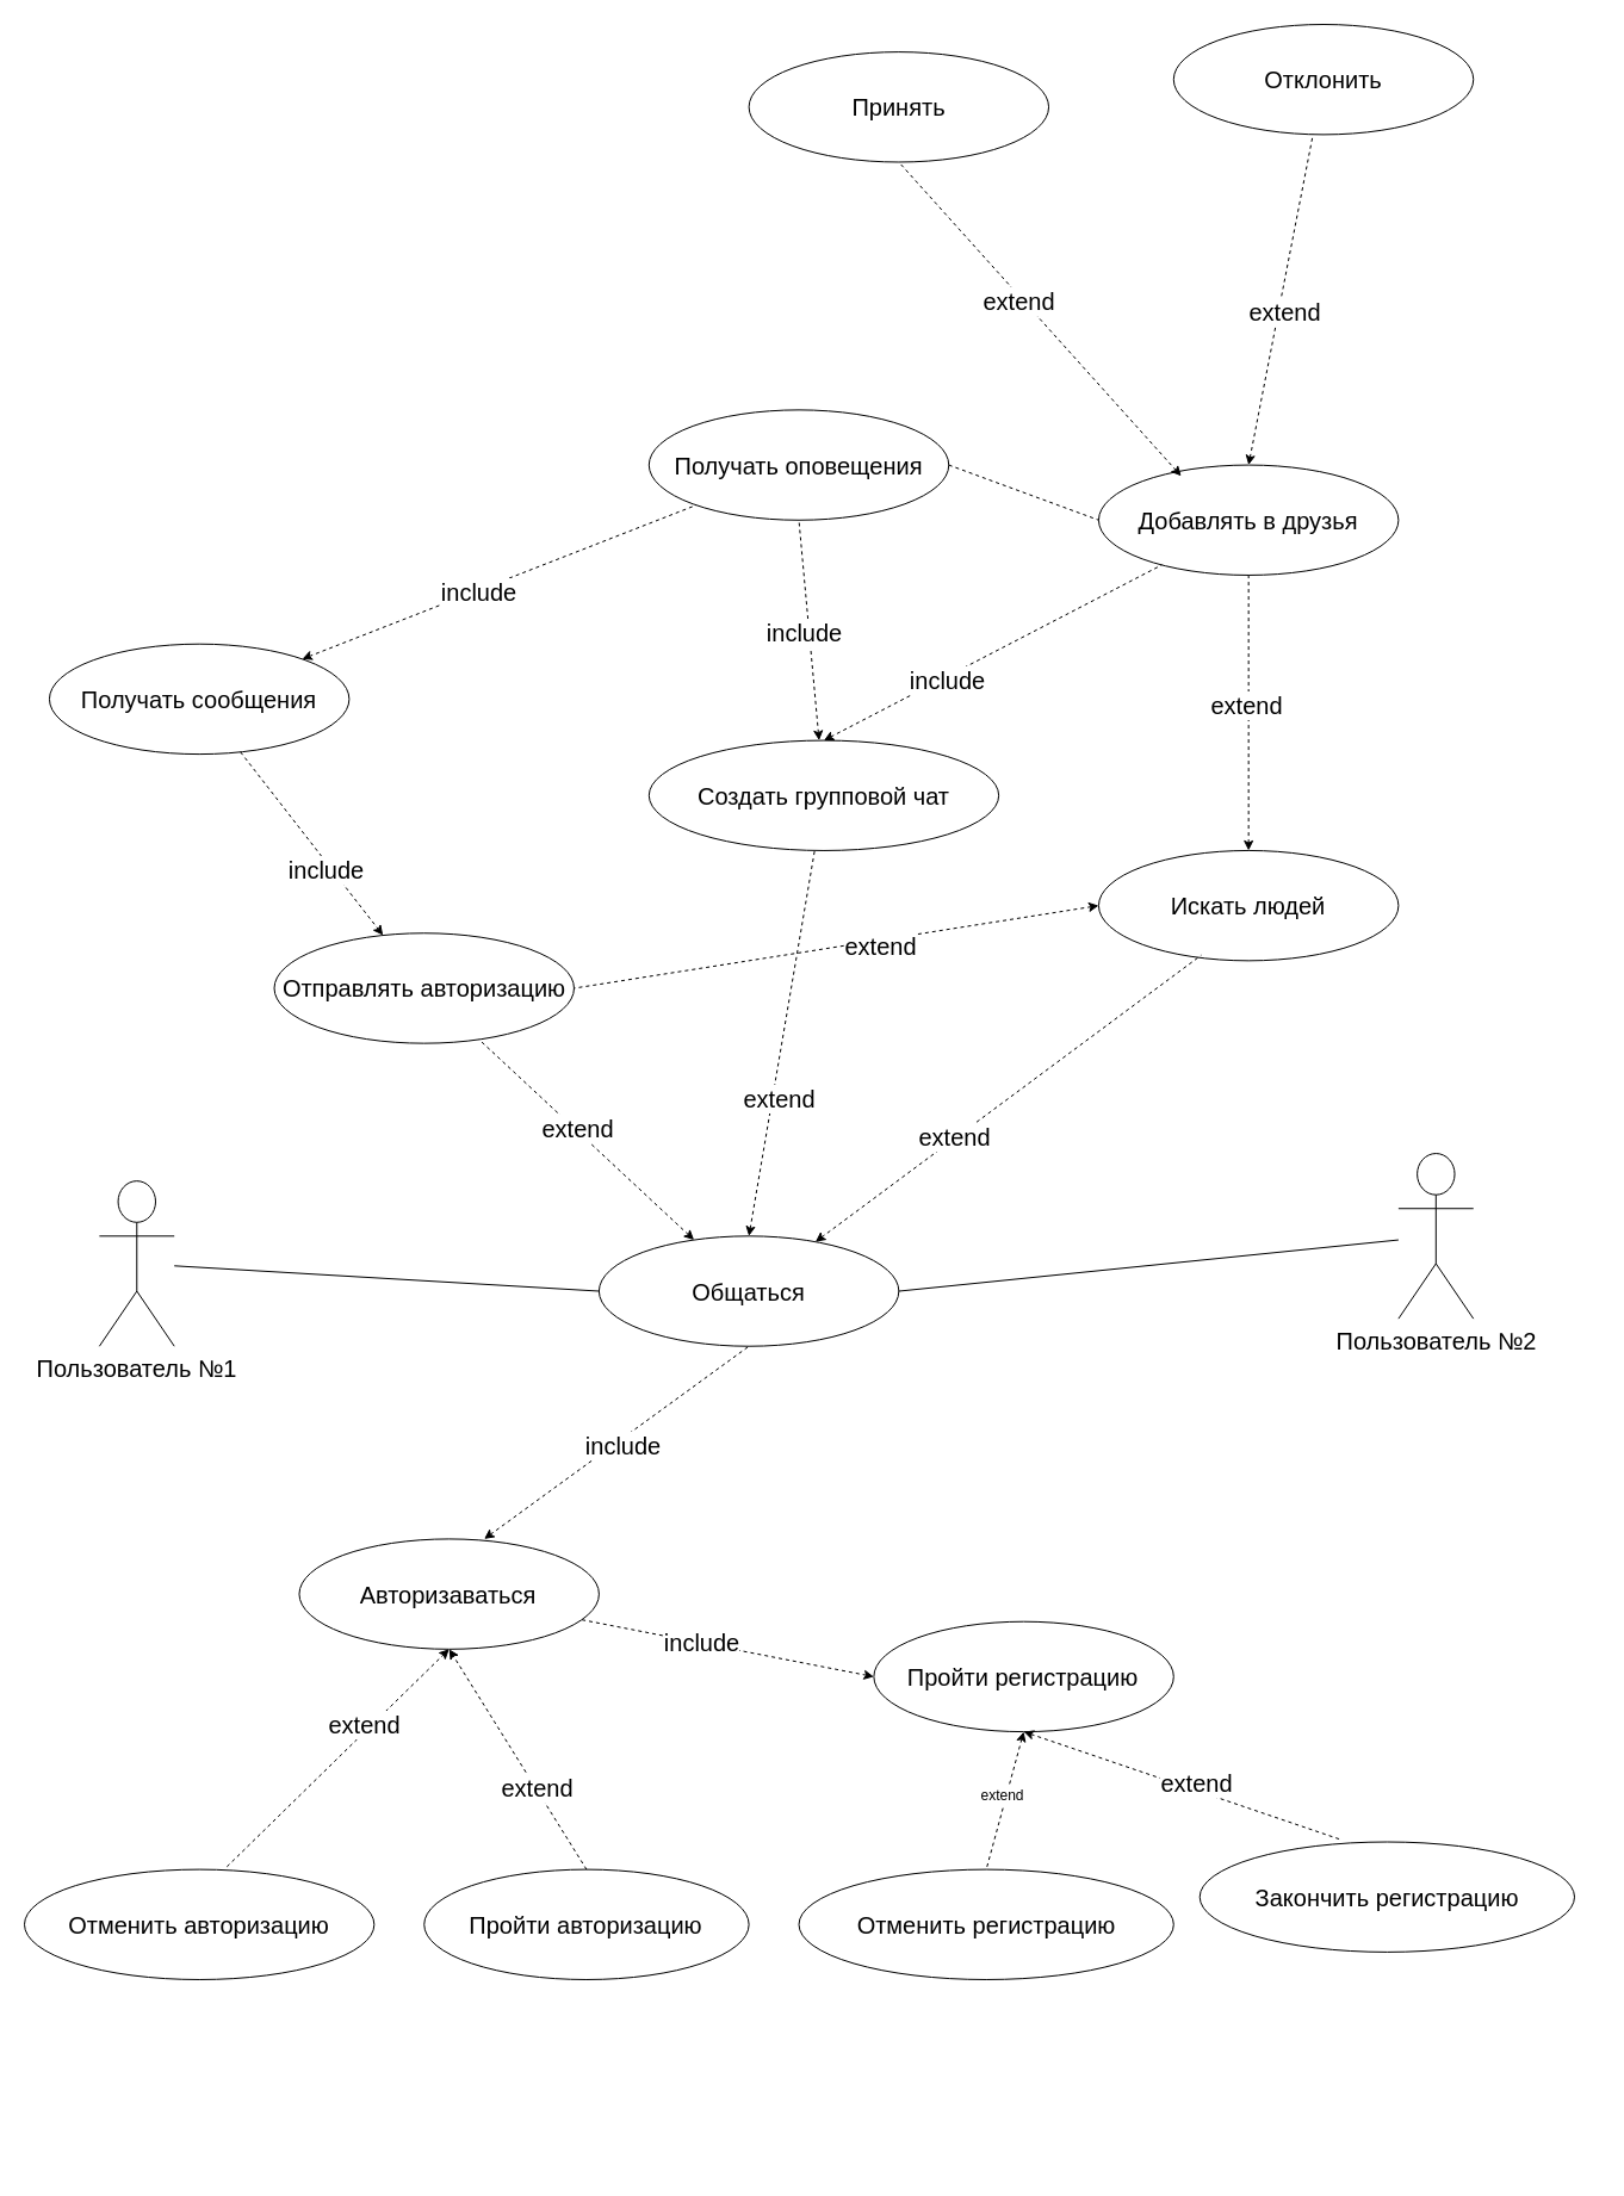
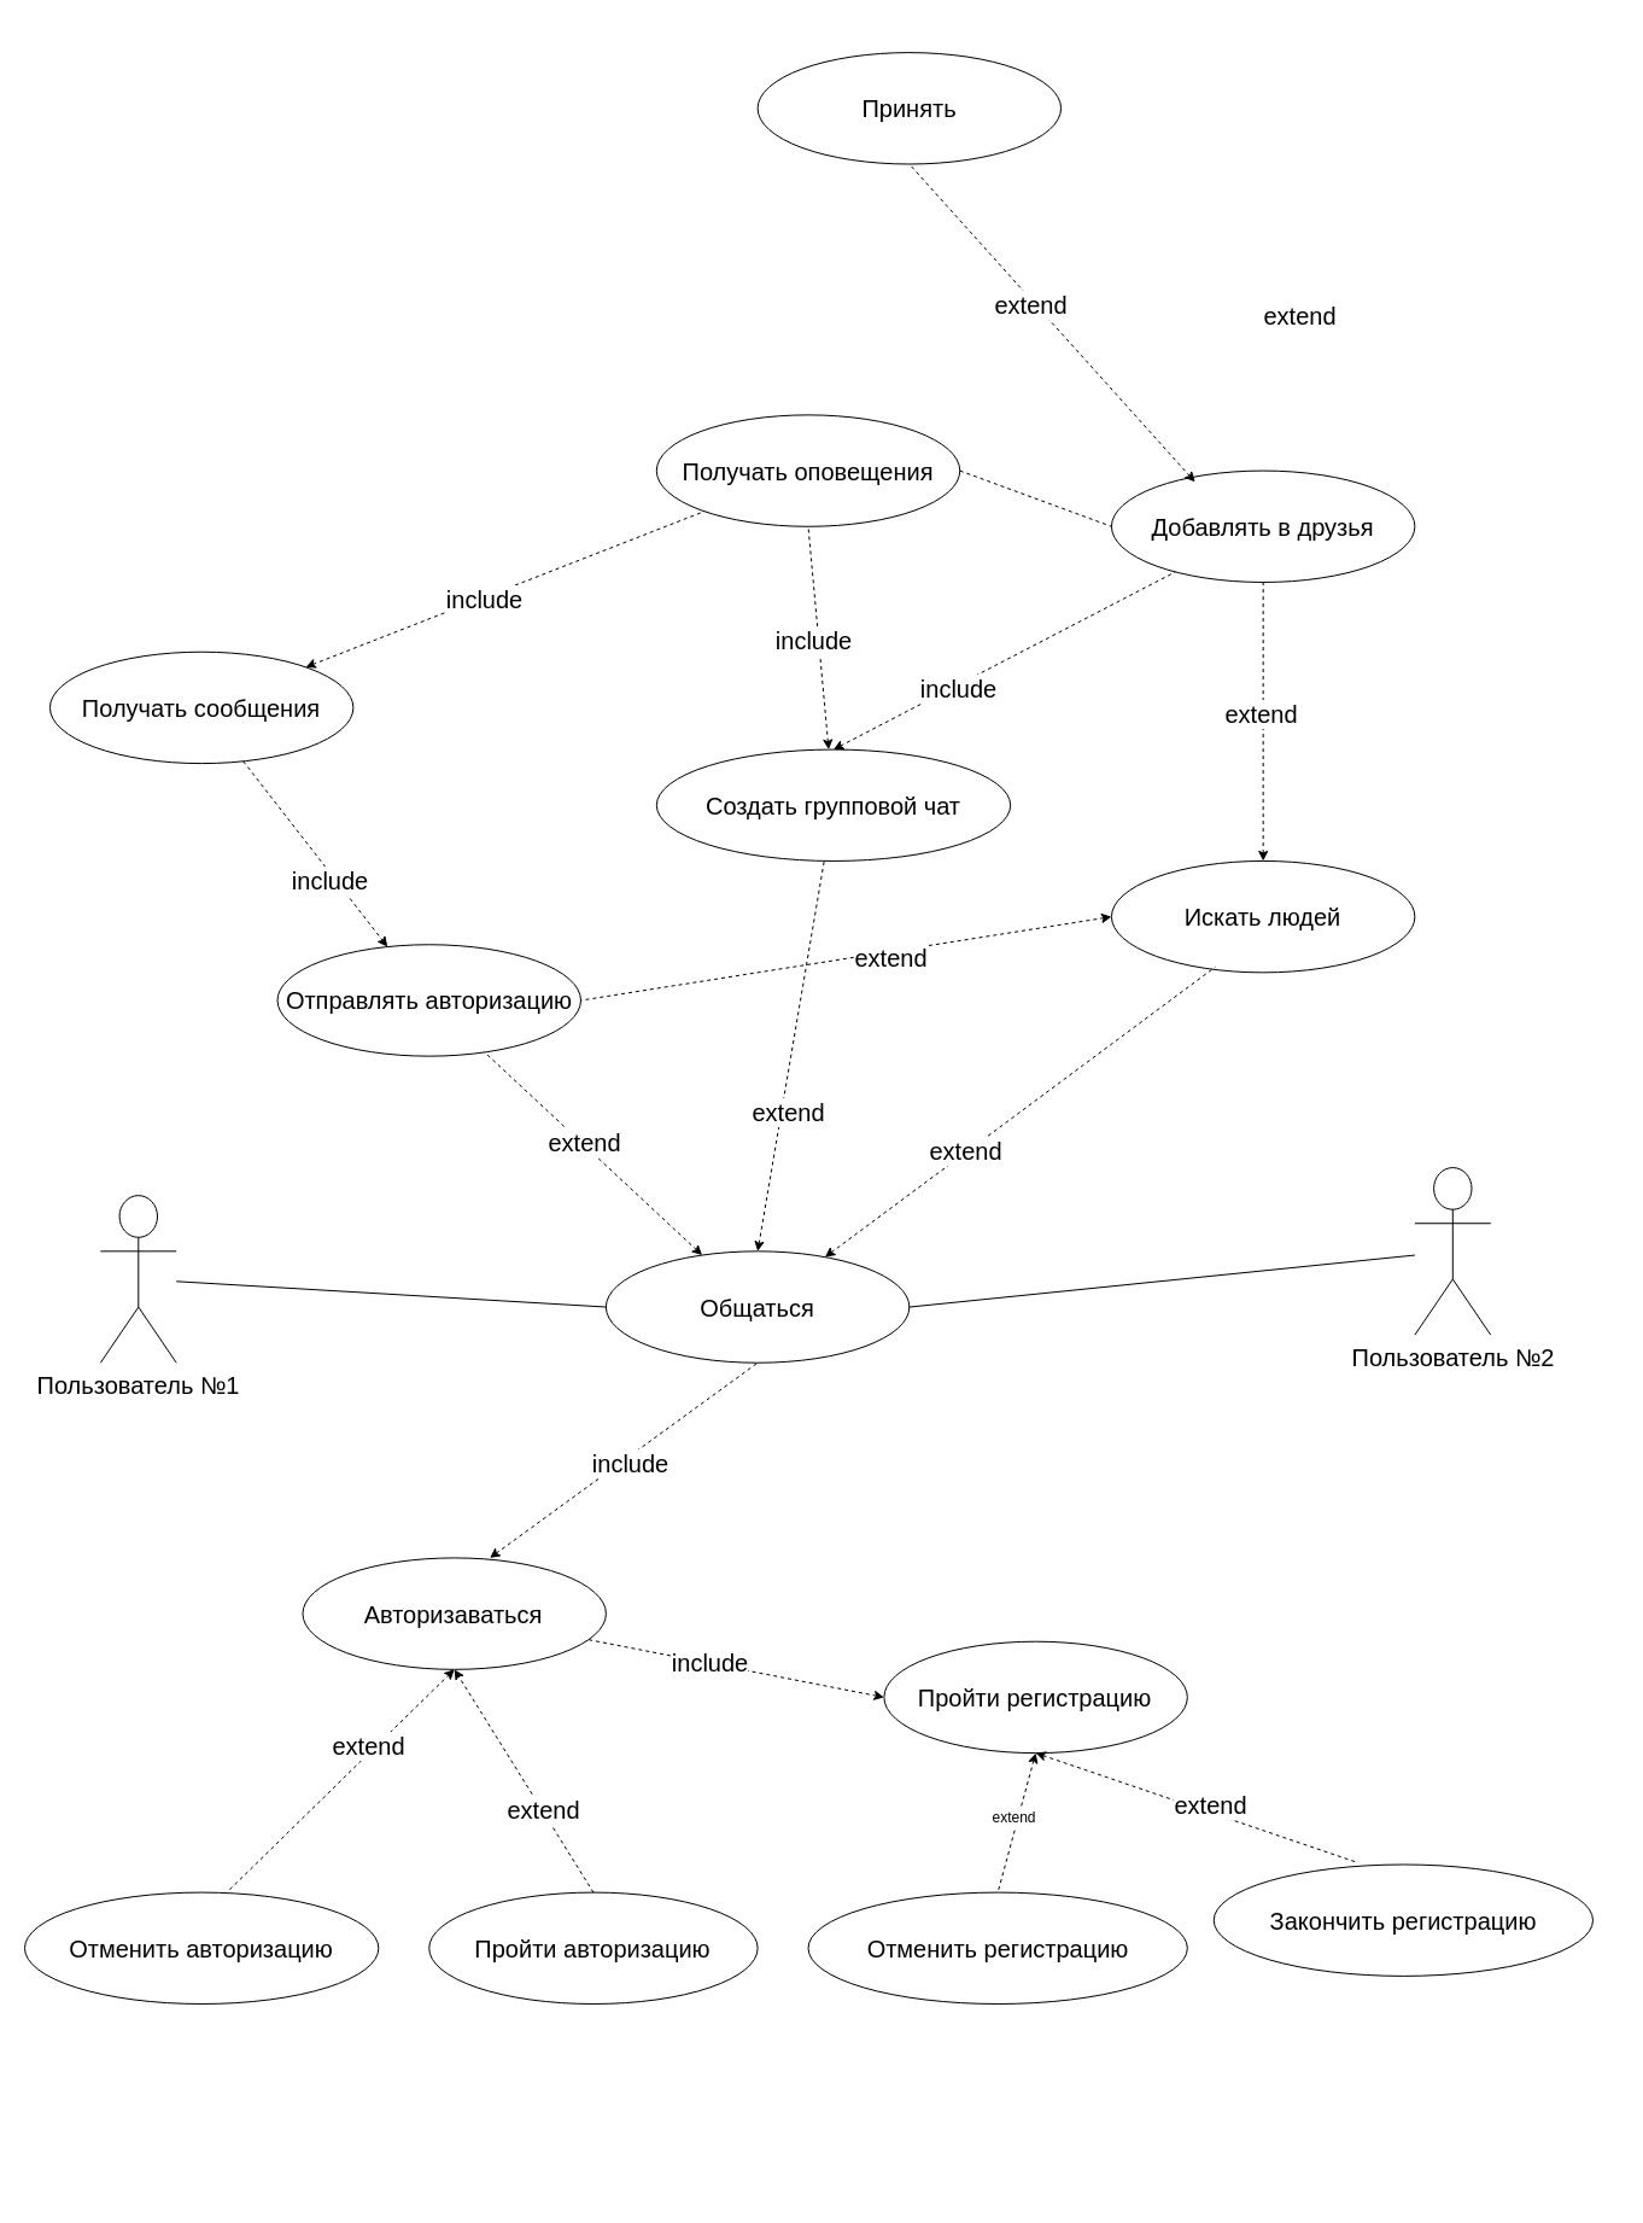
  <mxCell id="0" />
  <mxCell id="1" parent="0" />
  <mxCell id="2" value="extend" style="edgeLabel;html=1;align=center;verticalAlign=middle;resizable=0;points=[];fontSize=20;" parent="1" vertex="1" connectable="0"><mxGeometry x="30" y="1330.004" as="geometry"><mxPoint x="379" y="-517" as="offset" /></mxGeometry></mxCell>
  <mxCell id="3" value="" style="group;fontSize=20;" vertex="1" connectable="0" parent="1"><mxGeometry x="20" y="20" width="1320" height="1640" as="geometry" /></mxCell>
  <mxCell id="4" value="Пользователь №1" style="shape=umlActor;verticalLabelPosition=bottom;verticalAlign=top;outlineConnect=0;fontColor=default;html=1;labelBorderColor=none;fontSize=20;" parent="3" vertex="1"><mxGeometry x="62.857" y="970.141" width="62.857" height="138.592" as="geometry" /></mxCell>
  <mxCell id="5" value="Пользователь №2" style="shape=umlActor;verticalLabelPosition=bottom;verticalAlign=top;html=1;outlineConnect=0;fontColor=default;fontSize=20;" parent="3" vertex="1"><mxGeometry x="1152.381" y="947.042" width="62.857" height="138.592" as="geometry" /></mxCell>
  <mxCell id="6" value="Общаться" style="ellipse;whiteSpace=wrap;html=1;fontSize=20;" parent="3" vertex="1"><mxGeometry x="481.905" y="1016.338" width="251.429" height="92.394" as="geometry" /></mxCell>
  <mxCell id="7" value="Авторизаваться" style="ellipse;whiteSpace=wrap;html=1;fontSize=20;" parent="3" vertex="1"><mxGeometry x="230.476" y="1270.423" width="251.429" height="92.394" as="geometry" /></mxCell>
  <mxCell id="8" value="Пройти регистрацию" style="ellipse;whiteSpace=wrap;html=1;fontSize=20;" parent="3" vertex="1"><mxGeometry x="712.381" y="1339.718" width="251.429" height="92.394" as="geometry" /></mxCell>
  <mxCell id="9" value="Создать групповой чат" style="ellipse;whiteSpace=wrap;html=1;fontSize=20;" parent="3" vertex="1"><mxGeometry x="523.81" y="600.563" width="293.333" height="92.394" as="geometry" /></mxCell>
  <mxCell id="10" value="Искать людей" style="ellipse;whiteSpace=wrap;html=1;fontSize=20;" parent="3" vertex="1"><mxGeometry x="900.952" y="692.958" width="251.429" height="92.394" as="geometry" /></mxCell>
  <mxCell id="11" value="Отправлять авторизацию" style="ellipse;whiteSpace=wrap;html=1;fontSize=20;" parent="3" vertex="1"><mxGeometry x="209.524" y="762.254" width="251.429" height="92.394" as="geometry" /></mxCell>
  <mxCell id="12" value="Получать сообщения" style="ellipse;whiteSpace=wrap;html=1;fontSize=20;" parent="3" vertex="1"><mxGeometry x="20.952" y="519.718" width="251.429" height="92.394" as="geometry" /></mxCell>
  <mxCell id="13" value="Получать оповещения" style="ellipse;whiteSpace=wrap;html=1;fontSize=20;" parent="3" vertex="1"><mxGeometry x="523.81" y="323.38" width="251.429" height="92.394" as="geometry" /></mxCell>
  <mxCell id="14" value="Добавлять в друзья" style="ellipse;whiteSpace=wrap;html=1;fontSize=20;" parent="3" vertex="1"><mxGeometry x="900.952" y="369.577" width="251.429" height="92.394" as="geometry" /></mxCell>
  <mxCell id="15" value="Принять" style="ellipse;whiteSpace=wrap;html=1;fontSize=20;" parent="3" vertex="1"><mxGeometry x="607.619" y="23.099" width="251.429" height="92.394" as="geometry" /></mxCell>
- <mxCell id="16" value="Отклонить" style="ellipse;whiteSpace=wrap;html=1;fontSize=20;" parent="3" vertex="1"><mxGeometry x="963.81" width="251.429" height="92.394" as="geometry" /></mxCell>
  <mxCell id="17" value="Отменить авторизацию" style="ellipse;whiteSpace=wrap;html=1;fontSize=20;" parent="3" vertex="1"><mxGeometry y="1547.606" width="293.333" height="92.394" as="geometry" /></mxCell>
  <mxCell id="18" value="Пройти авторизацию" style="ellipse;whiteSpace=wrap;html=1;fontSize=20;" parent="3" vertex="1"><mxGeometry x="335.238" y="1547.606" width="272.381" height="92.394" as="geometry" /></mxCell>
  <mxCell id="19" value="Отменить регистрацию" style="ellipse;whiteSpace=wrap;html=1;fontSize=20;" parent="3" vertex="1"><mxGeometry x="649.524" y="1547.606" width="314.286" height="92.394" as="geometry" /></mxCell>
  <mxCell id="20" value="Закончить регистрацию" style="ellipse;whiteSpace=wrap;html=1;fontSize=20;" parent="3" vertex="1"><mxGeometry x="985.714" y="1524.507" width="314.286" height="92.394" as="geometry" /></mxCell>
  <mxCell id="21" value="" style="endArrow=none;dashed=1;html=1;rounded=0;exitX=0.617;exitY=0;exitDx=0;exitDy=0;exitPerimeter=0;entryX=0.5;entryY=1;entryDx=0;entryDy=0;startArrow=classic;startFill=1;fontSize=20;" parent="3" source="7" target="6" edge="1"><mxGeometry width="50" height="50" relative="1" as="geometry"><mxPoint x="607.619" y="1154.93" as="sourcePoint" /><mxPoint x="712.381" y="1039.437" as="targetPoint" /></mxGeometry></mxCell>
  <mxCell id="22" value="" style="endArrow=classic;dashed=1;html=1;rounded=0;exitX=0.5;exitY=0;exitDx=0;exitDy=0;entryX=0.5;entryY=1;entryDx=0;entryDy=0;startArrow=none;startFill=0;endFill=1;fontSize=20;" parent="3" source="18" target="7" edge="1"><mxGeometry width="50" height="50" relative="1" as="geometry"><mxPoint x="427.512" y="1316.62" as="sourcePoint" /><mxPoint x="649.524" y="1154.93" as="targetPoint" /></mxGeometry></mxCell>
  <mxCell id="23" value="" style="endArrow=none;dashed=1;html=1;rounded=0;exitX=0.5;exitY=1;exitDx=0;exitDy=0;entryX=0.5;entryY=0;entryDx=0;entryDy=0;startArrow=classic;startFill=1;fontSize=20;" parent="3" source="8" target="19" edge="1"><mxGeometry width="50" height="50" relative="1" as="geometry"><mxPoint x="448.465" y="1339.718" as="sourcePoint" /><mxPoint x="670.476" y="1178.028" as="targetPoint" /></mxGeometry></mxCell>
  <mxCell id="24" value="" style="endArrow=none;dashed=1;html=1;rounded=0;exitX=0.5;exitY=1;exitDx=0;exitDy=0;entryX=0.373;entryY=-0.025;entryDx=0;entryDy=0;entryPerimeter=0;startArrow=classic;startFill=1;fontSize=20;" parent="3" source="8" target="20" edge="1"><mxGeometry width="50" height="50" relative="1" as="geometry"><mxPoint x="469.417" y="1362.817" as="sourcePoint" /><mxPoint x="691.429" y="1201.127" as="targetPoint" /></mxGeometry></mxCell>
  <mxCell id="25" value="" style="endArrow=none;dashed=1;html=1;rounded=0;exitX=0;exitY=0.5;exitDx=0;exitDy=0;startArrow=classic;startFill=1;fontSize=20;" parent="3" source="8" target="7" edge="1"><mxGeometry width="50" height="50" relative="1" as="geometry"><mxPoint x="490.37" y="1385.915" as="sourcePoint" /><mxPoint x="712.381" y="1224.225" as="targetPoint" /></mxGeometry></mxCell>
  <mxCell id="26" value="include" style="edgeLabel;html=1;align=center;verticalAlign=middle;resizable=0;points=[];fontSize=20;" parent="25" vertex="1" connectable="0"><mxGeometry x="0.182" y="-1" relative="1" as="geometry"><mxPoint as="offset" /></mxGeometry></mxCell>
  <mxCell id="27" value="" style="endArrow=none;dashed=1;html=1;rounded=0;entryX=0.342;entryY=0.95;entryDx=0;entryDy=0;entryPerimeter=0;startArrow=classic;startFill=1;fontSize=20;" parent="3" source="6" target="10" edge="1"><mxGeometry width="50" height="50" relative="1" as="geometry"><mxPoint x="511.322" y="1409.014" as="sourcePoint" /><mxPoint x="733.333" y="1247.324" as="targetPoint" /></mxGeometry></mxCell>
  <mxCell id="28" value="" style="endArrow=none;dashed=1;html=1;rounded=0;startArrow=classic;startFill=1;fontSize=20;" parent="3" source="6" target="11" edge="1"><mxGeometry width="50" height="50" relative="1" as="geometry"><mxPoint x="532.274" y="1432.113" as="sourcePoint" /><mxPoint x="754.286" y="1270.423" as="targetPoint" /></mxGeometry></mxCell>
  <mxCell id="29" value="" style="endArrow=classic;dashed=1;html=1;rounded=0;startArrow=none;startFill=0;endFill=1;fontSize=20;" parent="3" source="12" target="11" edge="1"><mxGeometry width="50" height="50" relative="1" as="geometry"><mxPoint x="553.227" y="1455.211" as="sourcePoint" /><mxPoint x="356.19" y="808.451" as="targetPoint" /></mxGeometry></mxCell>
  <mxCell id="30" value="" style="endArrow=none;dashed=1;html=1;rounded=0;exitX=0.5;exitY=0;exitDx=0;exitDy=0;startArrow=classic;startFill=1;fontSize=20;" parent="3" source="6" target="9" edge="1"><mxGeometry width="50" height="50" relative="1" as="geometry"><mxPoint x="574.179" y="1478.31" as="sourcePoint" /><mxPoint x="796.19" y="1316.62" as="targetPoint" /></mxGeometry></mxCell>
  <mxCell id="31" value="" style="endArrow=none;dashed=1;html=1;rounded=0;exitX=0;exitY=0.5;exitDx=0;exitDy=0;entryX=1;entryY=0.5;entryDx=0;entryDy=0;startArrow=classic;startFill=1;fontSize=20;" parent="3" source="10" target="11" edge="1"><mxGeometry width="50" height="50" relative="1" as="geometry"><mxPoint x="595.131" y="1501.408" as="sourcePoint" /><mxPoint x="817.143" y="1339.718" as="targetPoint" /></mxGeometry></mxCell>
  <mxCell id="32" value="" style="endArrow=none;dashed=1;html=1;rounded=0;endFill=0;startArrow=classic;startFill=1;fontSize=20;" parent="3" source="12" target="13" edge="1"><mxGeometry width="50" height="50" relative="1" as="geometry"><mxPoint x="360.423" y="346.479" as="sourcePoint" /><mxPoint x="582.434" y="184.789" as="targetPoint" /></mxGeometry></mxCell>
  <mxCell id="33" value="" style="endArrow=none;dashed=1;html=1;rounded=0;entryX=0.5;entryY=1;entryDx=0;entryDy=0;startArrow=classic;startFill=1;fontSize=20;" parent="3" source="9" target="13" edge="1"><mxGeometry width="50" height="50" relative="1" as="geometry"><mxPoint x="253.861" y="555.402" as="sourcePoint" /><mxPoint x="584.316" y="426.317" as="targetPoint" /></mxGeometry></mxCell>
  <mxCell id="34" value="" style="endArrow=none;dashed=1;html=1;rounded=0;exitX=0.5;exitY=0;exitDx=0;exitDy=0;startArrow=classic;startFill=1;fontSize=20;" parent="3" source="9" target="14" edge="1"><mxGeometry width="50" height="50" relative="1" as="geometry"><mxPoint x="274.813" y="578.5" as="sourcePoint" /><mxPoint x="605.268" y="449.415" as="targetPoint" /></mxGeometry></mxCell>
  <mxCell id="35" value="" style="endArrow=none;dashed=1;html=1;rounded=0;entryX=0.5;entryY=1;entryDx=0;entryDy=0;startArrow=classic;startFill=1;fontSize=20;" parent="3" source="10" target="14" edge="1"><mxGeometry width="50" height="50" relative="1" as="geometry"><mxPoint x="295.765" y="601.599" as="sourcePoint" /><mxPoint x="626.221" y="472.514" as="targetPoint" /></mxGeometry></mxCell>
  <mxCell id="36" value="" style="endArrow=none;dashed=1;html=1;rounded=0;entryX=0.5;entryY=1;entryDx=0;entryDy=0;exitX=0.275;exitY=0.1;exitDx=0;exitDy=0;exitPerimeter=0;startArrow=classic;startFill=1;fontSize=20;" parent="3" source="14" target="15" edge="1"><mxGeometry width="50" height="50" relative="1" as="geometry"><mxPoint x="316.718" y="624.697" as="sourcePoint" /><mxPoint x="647.173" y="495.613" as="targetPoint" /></mxGeometry></mxCell>
  <mxCell id="37" value="extend" style="edgeLabel;html=1;align=center;verticalAlign=middle;resizable=0;points=[];fontSize=20;" vertex="1" connectable="0" parent="36"><mxGeometry x="0.137" y="3" relative="1" as="geometry"><mxPoint as="offset" /></mxGeometry></mxCell>
- <mxCell id="38" value="" style="endArrow=none;dashed=1;html=1;rounded=0;exitX=0.5;exitY=0;exitDx=0;exitDy=0;startArrow=classic;startFill=1;fontSize=20;" parent="3" source="14" target="16" edge="1"><mxGeometry width="50" height="50" relative="1" as="geometry"><mxPoint x="337.67" y="647.796" as="sourcePoint" /><mxPoint x="668.126" y="518.711" as="targetPoint" /></mxGeometry></mxCell>
  <mxCell id="39" value="extend" style="edgeLabel;html=1;align=center;verticalAlign=middle;resizable=0;points=[];fontSize=20;" parent="3" vertex="1" connectable="0"><mxGeometry x="429.998" y="1478.065" as="geometry" /></mxCell>
  <mxCell id="40" value="extend" style="edgeLabel;html=1;align=center;verticalAlign=middle;resizable=0;points=[];fontSize=20;" parent="3" vertex="1" connectable="0"><mxGeometry x="806.671" y="240.004" as="geometry"><mxPoint x="250" as="offset" /></mxGeometry></mxCell>
  <mxCell id="41" value="extend" style="edgeLabel;html=1;align=center;verticalAlign=middle;resizable=0;points=[];fontSize=20;" parent="3" vertex="1" connectable="0"><mxGeometry x="650.004" y="1490.002" as="geometry"><mxPoint x="332" y="-16" as="offset" /></mxGeometry></mxCell>
  <mxCell id="42" value="extend" style="edgeLabel;html=1;align=center;verticalAlign=middle;resizable=0;points=[];fontSize=20;" parent="3" vertex="1" connectable="0"><mxGeometry x="969.996" y="840.001" as="geometry"><mxPoint x="55" y="-270" as="offset" /></mxGeometry></mxCell>
  <mxCell id="43" value="extend" style="edgeLabel;html=1;align=center;verticalAlign=middle;resizable=0;points=[];fontSize=20;" parent="3" vertex="1" connectable="0"><mxGeometry x="340.001" y="1210.005" as="geometry"><mxPoint x="377" y="-438" as="offset" /></mxGeometry></mxCell>
  <mxCell id="44" value="extend" style="edgeLabel;html=1;align=center;verticalAlign=middle;resizable=0;points=[];fontSize=20;" parent="3" vertex="1" connectable="0"><mxGeometry x="410.003" y="1478.064" as="geometry"><mxPoint x="222" y="-578" as="offset" /></mxGeometry></mxCell>
  <mxCell id="45" value="extend" style="edgeLabel;html=1;align=center;verticalAlign=middle;resizable=0;points=[];fontSize=12;" parent="3" vertex="1" connectable="0"><mxGeometry x="628.566" y="1799.995" as="geometry"><mxPoint x="191" y="-314" as="offset" /></mxGeometry></mxCell>
  <mxCell id="46" value="extend" style="edgeLabel;html=1;align=center;verticalAlign=middle;resizable=0;points=[];fontSize=20;" parent="3" vertex="1" connectable="0"><mxGeometry x="650.0" y="1316.628" as="geometry"><mxPoint x="129" y="-384" as="offset" /></mxGeometry></mxCell>
  <mxCell id="47" value="include" style="edgeLabel;html=1;align=center;verticalAlign=middle;resizable=0;points=[];fontSize=20;" parent="3" vertex="1" connectable="0"><mxGeometry x="550.003" y="1270.42" as="geometry"><mxPoint x="-49" y="-79" as="offset" /></mxGeometry></mxCell>
  <mxCell id="48" value="include" style="edgeLabel;html=1;align=center;verticalAlign=middle;resizable=0;points=[];fontSize=20;" parent="3" vertex="1" connectable="0"><mxGeometry x="559.005" y="785.349" as="geometry"><mxPoint x="-179" y="-310" as="offset" /></mxGeometry></mxCell>
  <mxCell id="49" value="include" style="edgeLabel;html=1;align=center;verticalAlign=middle;resizable=0;points=[];fontSize=20;" parent="3" vertex="1" connectable="0"><mxGeometry x="377.139" y="1130.002" as="geometry"><mxPoint x="-125" y="-422" as="offset" /></mxGeometry></mxCell>
  <mxCell id="50" value="include" style="edgeLabel;html=1;align=center;verticalAlign=middle;resizable=0;points=[];fontSize=20;" parent="3" vertex="1" connectable="0"><mxGeometry x="650.001" y="709.997" as="geometry"><mxPoint x="123" y="-160" as="offset" /></mxGeometry></mxCell>
  <mxCell id="51" value="include" style="edgeLabel;html=1;align=center;verticalAlign=middle;resizable=0;points=[];fontSize=20;" parent="3" vertex="1" connectable="0"><mxGeometry x="530.003" y="669.997" as="geometry"><mxPoint x="123" y="-160" as="offset" /></mxGeometry></mxCell>
  <mxCell id="52" value="extend" style="edgeLabel;html=1;align=center;verticalAlign=middle;resizable=0;points=[];fontSize=20;" parent="3" vertex="1" connectable="0"><mxGeometry x="272.378" y="1239.999" as="geometry"><mxPoint x="191" y="-314" as="offset" /></mxGeometry></mxCell>
  <mxCell id="53" value="" style="endArrow=none;dashed=1;html=1;rounded=0;exitX=1;exitY=0.5;exitDx=0;exitDy=0;entryX=0;entryY=0.5;entryDx=0;entryDy=0;fontSize=20;" parent="3" source="13" target="14" edge="1"><mxGeometry width="50" height="50" relative="1" as="geometry"><mxPoint x="691.429" y="623.662" as="sourcePoint" /><mxPoint x="974.954" y="476.571" as="targetPoint" /></mxGeometry></mxCell>
  <mxCell id="54" value="" style="endArrow=classic;dashed=1;html=1;rounded=0;exitX=0.579;exitY=-0.025;exitDx=0;exitDy=0;exitPerimeter=0;entryX=0.5;entryY=1;entryDx=0;entryDy=0;startArrow=none;startFill=0;endFill=1;fontSize=20;" parent="3" source="17" target="7" edge="1"><mxGeometry width="50" height="50" relative="1" as="geometry"><mxPoint x="406.56" y="1293.521" as="sourcePoint" /><mxPoint x="628.571" y="1131.831" as="targetPoint" /></mxGeometry></mxCell>
  <mxCell id="55" value="extend" style="edgeLabel;html=1;align=center;verticalAlign=middle;resizable=0;points=[];fontSize=20;" parent="54" vertex="1" connectable="0"><mxGeometry x="0.552" y="-4" relative="1" as="geometry"><mxPoint x="-32" y="19" as="offset" /></mxGeometry></mxCell>
  <mxCell id="56" value="" style="endArrow=none;html=1;rounded=0;entryX=0;entryY=0.5;entryDx=0;entryDy=0;fontSize=20;" parent="3" source="4" target="6" edge="1"><mxGeometry width="50" height="50" relative="1" as="geometry"><mxPoint x="272.381" y="1201.127" as="sourcePoint" /><mxPoint x="377.143" y="1085.634" as="targetPoint" /></mxGeometry></mxCell>
  <mxCell id="57" value="" style="endArrow=none;html=1;rounded=0;fontSize=20;" parent="3" source="5" edge="1"><mxGeometry width="50" height="50" relative="1" as="geometry"><mxPoint x="188.571" y="1001.639" as="sourcePoint" /><mxPoint x="733.333" y="1062.535" as="targetPoint" /></mxGeometry></mxCell>
